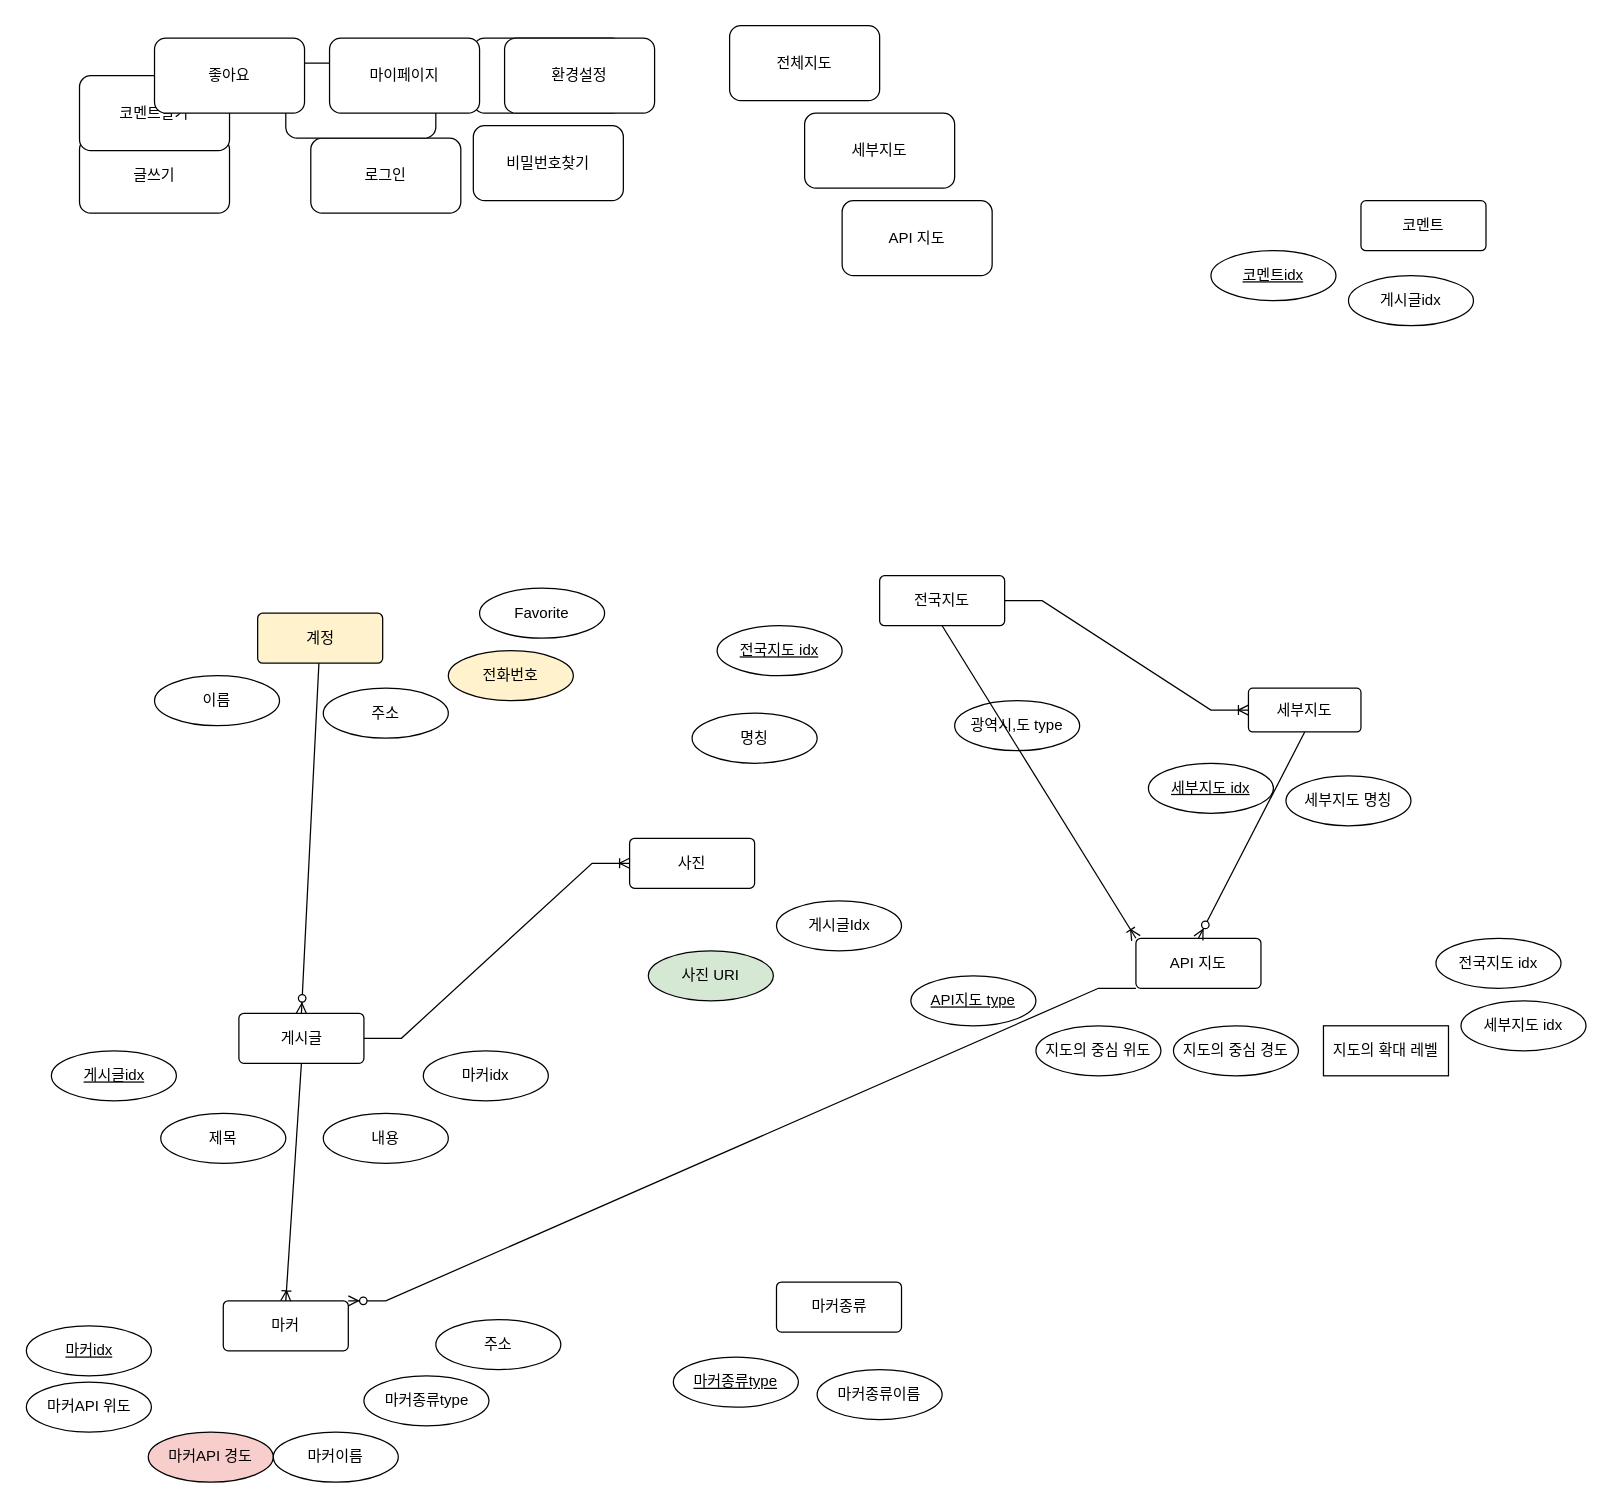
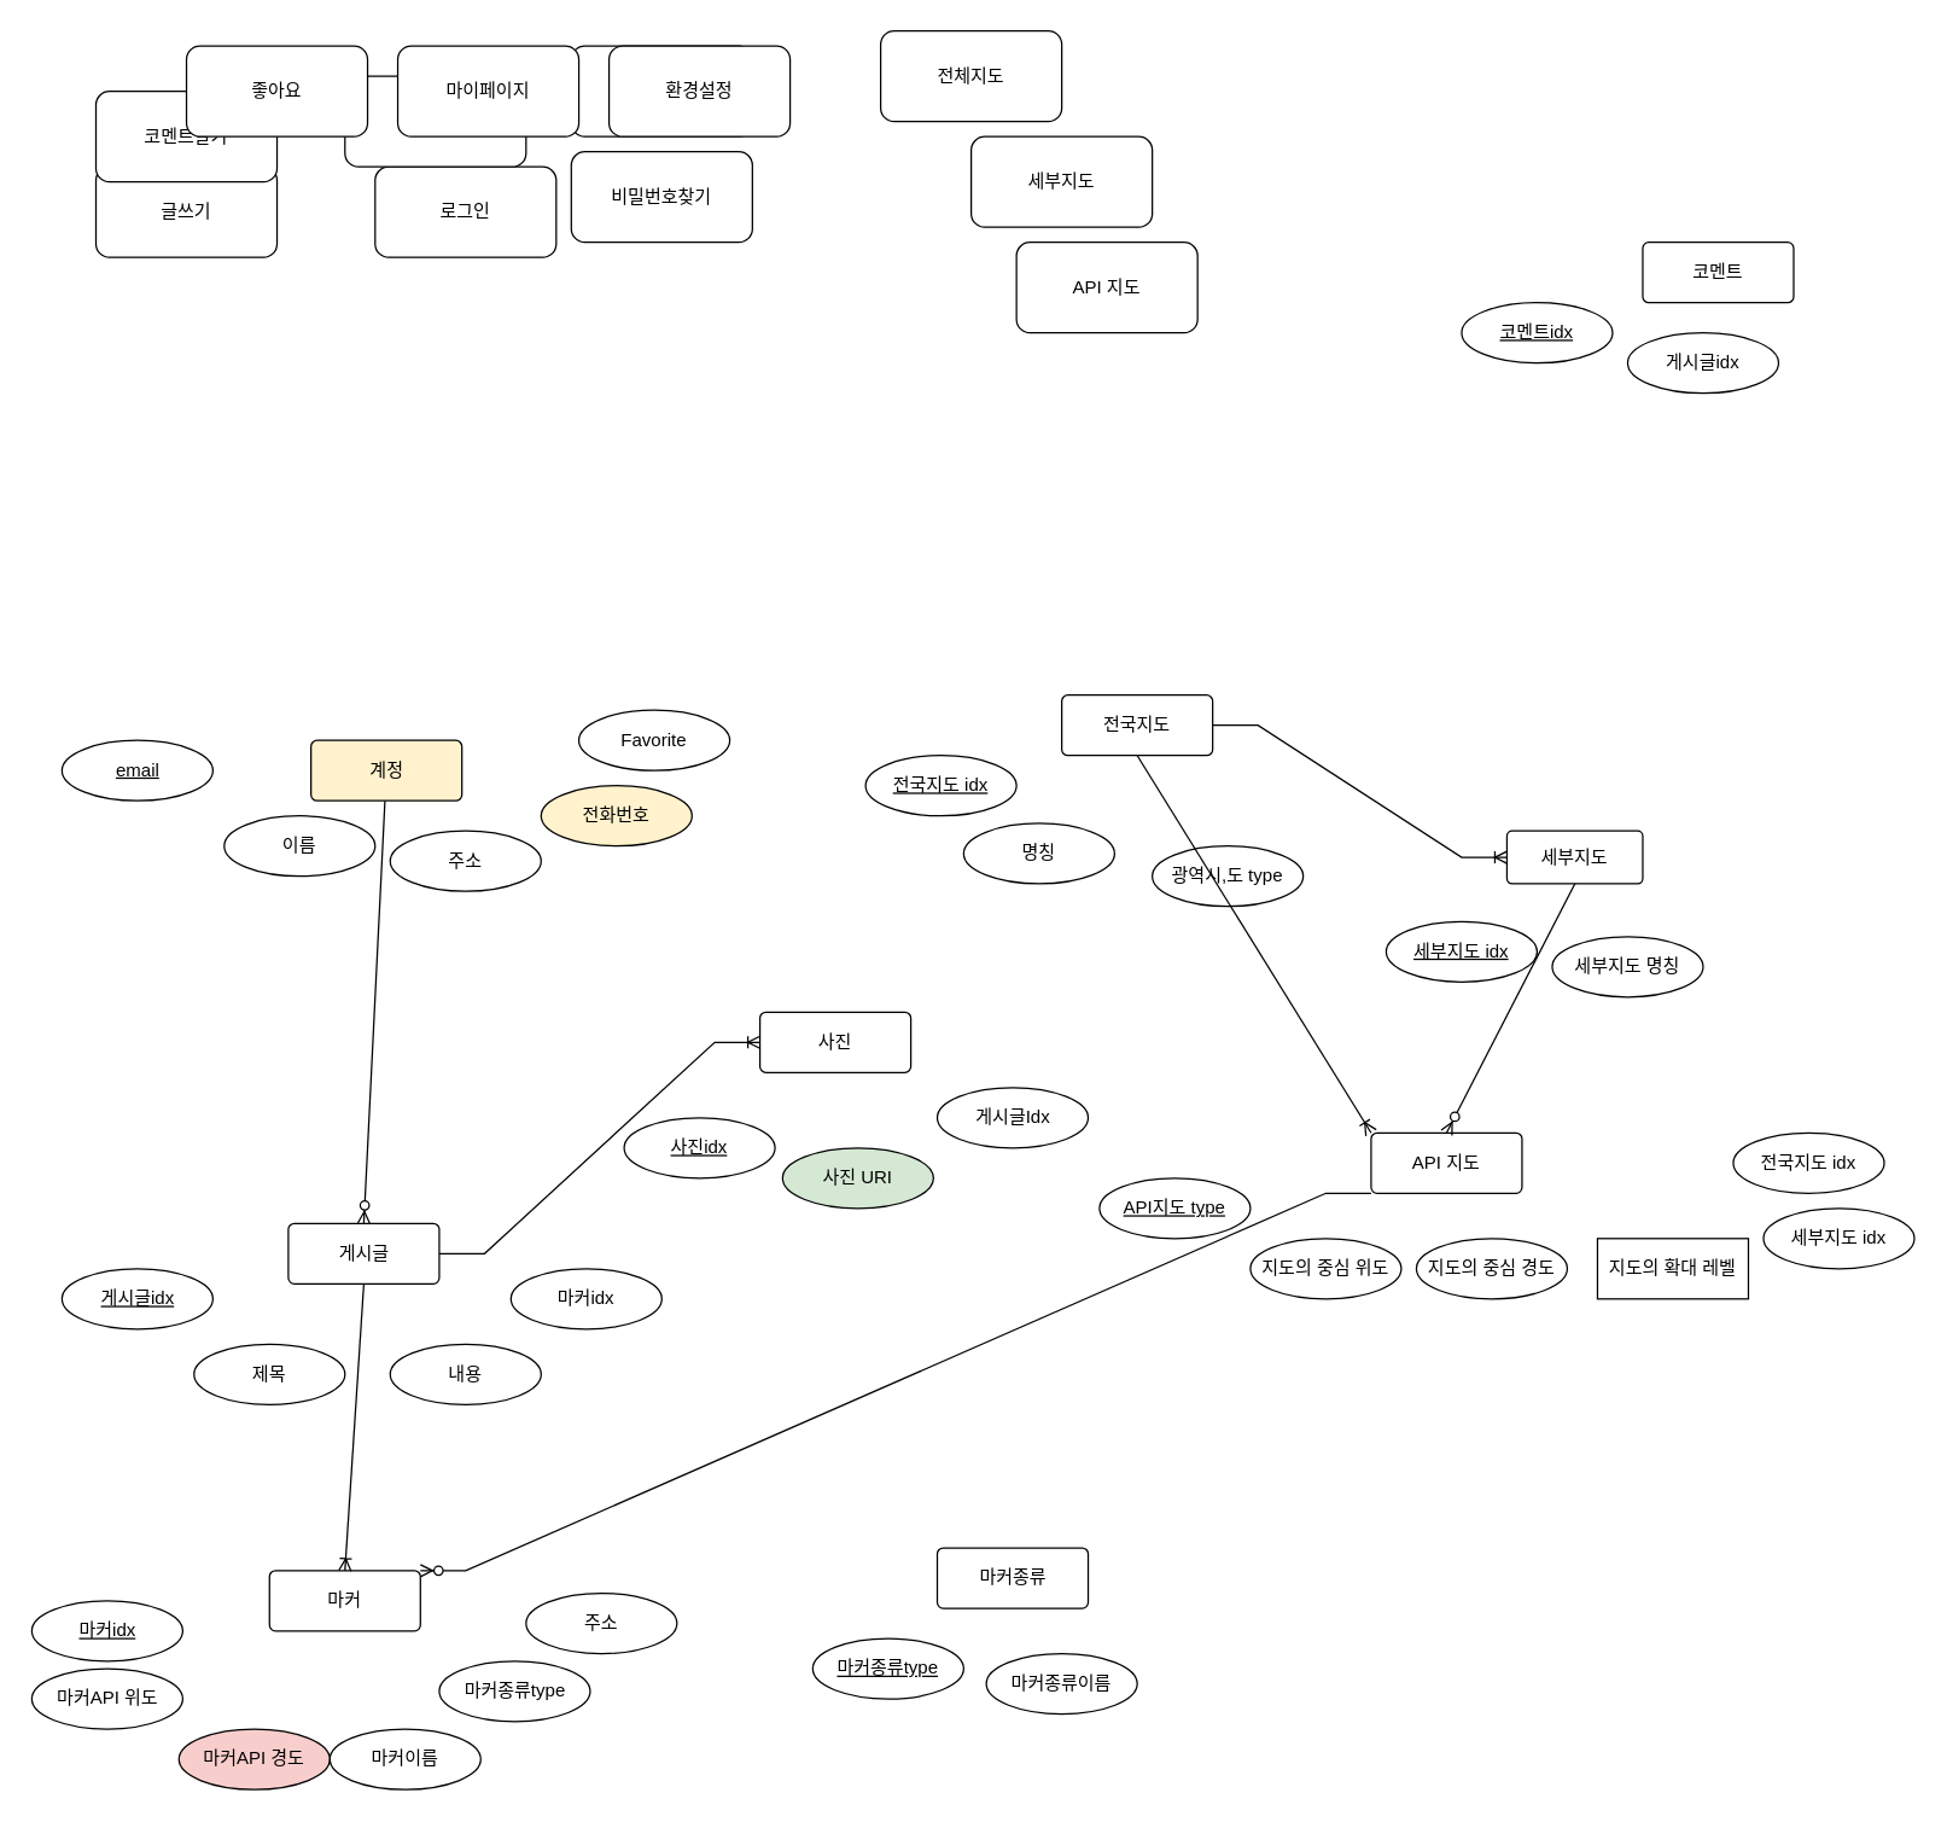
  <mxCell id="0" />
  <mxCell id="1" parent="0" />
  <mxCell id="2" value="로그인" style="rounded=1;whiteSpace=wrap;html=1;" vertex="1" parent="1"><mxGeometry x="248" y="110" width="120" height="60" as="geometry" /></mxCell>
  <mxCell id="3" value="회원가입" style="rounded=1;whiteSpace=wrap;html=1;" vertex="1" parent="1"><mxGeometry x="228" y="50" width="120" height="60" as="geometry" /></mxCell>
  <mxCell id="4" value="계정찾기" style="rounded=1;whiteSpace=wrap;html=1;" vertex="1" parent="1"><mxGeometry x="378" y="30" width="120" height="60" as="geometry" /></mxCell>
  <mxCell id="5" value="비밀번호찾기" style="rounded=1;whiteSpace=wrap;html=1;" vertex="1" parent="1"><mxGeometry x="378" y="100" width="120" height="60" as="geometry" /></mxCell>
  <mxCell id="6" value="글쓰기" style="rounded=1;whiteSpace=wrap;html=1;" vertex="1" parent="1"><mxGeometry x="63" y="110" width="120" height="60" as="geometry" /></mxCell>
  <mxCell id="7" value="코멘트달기" style="rounded=1;whiteSpace=wrap;html=1;" vertex="1" parent="1"><mxGeometry x="63" y="60" width="120" height="60" as="geometry" /></mxCell>
  <mxCell id="8" value="환경설정" style="rounded=1;whiteSpace=wrap;html=1;" vertex="1" parent="1"><mxGeometry x="403" y="30" width="120" height="60" as="geometry" /></mxCell>
  <mxCell id="9" value="마이페이지" style="rounded=1;whiteSpace=wrap;html=1;" vertex="1" parent="1"><mxGeometry x="263" y="30" width="120" height="60" as="geometry" /></mxCell>
  <mxCell id="10" value="좋아요" style="rounded=1;whiteSpace=wrap;html=1;" vertex="1" parent="1"><mxGeometry x="123" y="30" width="120" height="60" as="geometry" /></mxCell>
  <mxCell id="11" value="전체지도" style="rounded=1;whiteSpace=wrap;html=1;" vertex="1" parent="1"><mxGeometry x="583" width="120" height="60" as="geometry" y="20" /></mxCell>
  <mxCell id="12" value="세부지도" style="rounded=1;whiteSpace=wrap;html=1;" vertex="1" parent="1"><mxGeometry x="643" y="90" width="120" height="60" as="geometry" /></mxCell>
  <mxCell id="13" value="API 지도" style="rounded=1;whiteSpace=wrap;html=1;" vertex="1" parent="1"><mxGeometry x="673" y="160" width="120" height="60" as="geometry" /></mxCell>
+ <mxCell id="14" value="email" style="ellipse;whiteSpace=wrap;html=1;align=center;fontStyle=4;" vertex="1" parent="1"><mxGeometry x="40.5" y="490" width="100" height="40" as="geometry" /></mxCell>
  <mxCell id="15" value="계정" style="rounded=1;arcSize=10;whiteSpace=wrap;html=1;align=center;fillColor=#fff2cc;" vertex="1" parent="1"><mxGeometry x="205.5" y="490" width="100" height="40" as="geometry" /></mxCell>
- <mxCell id="16" value="이름" style="ellipse;whiteSpace=wrap;html=1;align=center;" vertex="1" parent="1"><mxGeometry x="123" y="540" width="100" height="40" as="geometry" /></mxCell>
+ <mxCell id="16" value="이름" style="ellipse;whiteSpace=wrap;html=1;align=center;" vertex="1" parent="1"><mxGeometry x="148" y="540" width="100" height="40" as="geometry" /></mxCell>
  <mxCell id="17" value="전화번호" style="ellipse;whiteSpace=wrap;html=1;align=center;fillColor=#fff2cc;" vertex="1" parent="1"><mxGeometry x="358" y="520" width="100" height="40" as="geometry" /></mxCell>
  <mxCell id="18" value="주소" style="ellipse;whiteSpace=wrap;html=1;align=center;" vertex="1" parent="1"><mxGeometry x="258" y="550" width="100" height="40" as="geometry" /></mxCell>
  <mxCell id="19" value="Favorite" style="ellipse;whiteSpace=wrap;html=1;align=center;" vertex="1" parent="1"><mxGeometry x="383" y="470" width="100" height="40" as="geometry" /></mxCell>
  <mxCell id="20" value="마커" style="rounded=1;arcSize=10;whiteSpace=wrap;html=1;align=center;" vertex="1" parent="1"><mxGeometry x="178" y="1040" width="100" height="40" as="geometry" /></mxCell>
  <mxCell id="21" value="세부지도" style="rounded=1;arcSize=10;whiteSpace=wrap;html=1;align=center;" vertex="1" parent="1"><mxGeometry x="998" y="550" width="90" height="35" as="geometry" /></mxCell>
  <mxCell id="22" value="전국지도 idx" style="ellipse;whiteSpace=wrap;html=1;align=center;fontStyle=4;" vertex="1" parent="1"><mxGeometry x="573" y="500" width="100" height="40" as="geometry" /></mxCell>
  <mxCell id="23" value="사진 URI" style="ellipse;whiteSpace=wrap;html=1;align=center;fillColor=#d5e8d4;" vertex="1" parent="1"><mxGeometry x="518" y="760" width="100" height="40" as="geometry" /></mxCell>
  <mxCell id="24" value="마커API 경도" style="ellipse;whiteSpace=wrap;html=1;align=center;fillColor=#f8cecc;" vertex="1" parent="1"><mxGeometry x="118" y="1145" width="100" height="40" as="geometry" /></mxCell>
  <mxCell id="25" value="마커API 위도" style="ellipse;whiteSpace=wrap;html=1;align=center;" vertex="1" parent="1"><mxGeometry x="20.5" y="1105" width="100" height="40" as="geometry" /></mxCell>
  <mxCell id="26" value="마커idx" style="ellipse;whiteSpace=wrap;html=1;align=center;fontStyle=4;" vertex="1" parent="1"><mxGeometry x="20.5" y="1060" width="100" height="40" as="geometry" /></mxCell>
  <mxCell id="27" value="사진" style="rounded=1;arcSize=10;whiteSpace=wrap;html=1;align=center;" vertex="1" parent="1"><mxGeometry x="503" y="670" width="100" height="40" as="geometry" /></mxCell>
+ <mxCell id="28" value="사진idx" style="ellipse;whiteSpace=wrap;html=1;align=center;fontStyle=4;" vertex="1" parent="1"><mxGeometry x="413" y="740" width="100" height="40" as="geometry" /></mxCell>
  <mxCell id="29" value="게시글" style="rounded=1;arcSize=10;whiteSpace=wrap;html=1;align=center;" vertex="1" parent="1"><mxGeometry x="190.5" y="810" width="100" height="40" as="geometry" /></mxCell>
  <mxCell id="30" value="게시글idx" style="ellipse;whiteSpace=wrap;html=1;align=center;fontStyle=4;" vertex="1" parent="1"><mxGeometry x="40.5" y="840" width="100" height="40" as="geometry" /></mxCell>
  <mxCell id="31" value="게시글Idx" style="ellipse;whiteSpace=wrap;html=1;align=center;" vertex="1" parent="1"><mxGeometry x="620.5" y="720" width="100" height="40" as="geometry" /></mxCell>
  <mxCell id="32" value="코멘트" style="rounded=1;arcSize=10;whiteSpace=wrap;html=1;align=center;" vertex="1" parent="1"><mxGeometry x="1088" y="160" width="100" height="40" as="geometry" /></mxCell>
  <mxCell id="33" value="코멘트idx" style="ellipse;whiteSpace=wrap;html=1;align=center;fontStyle=4;" vertex="1" parent="1"><mxGeometry x="968" y="200" width="100" height="40" as="geometry" /></mxCell>
  <mxCell id="34" value="게시글idx" style="ellipse;whiteSpace=wrap;html=1;align=center;" vertex="1" parent="1"><mxGeometry x="1078" y="220" width="100" height="40" as="geometry" /></mxCell>
  <mxCell id="35" value="제목" style="ellipse;whiteSpace=wrap;html=1;align=center;" vertex="1" parent="1"><mxGeometry x="128" y="890" width="100" height="40" as="geometry" /></mxCell>
  <mxCell id="36" value="내용" style="ellipse;whiteSpace=wrap;html=1;align=center;" vertex="1" parent="1"><mxGeometry x="258" y="890" width="100" height="40" as="geometry" /></mxCell>
  <mxCell id="37" value="마커idx" style="ellipse;whiteSpace=wrap;html=1;align=center;" vertex="1" parent="1"><mxGeometry x="338" y="840" width="100" height="40" as="geometry" /></mxCell>
  <mxCell id="38" value="마커이름" style="ellipse;whiteSpace=wrap;html=1;align=center;" vertex="1" parent="1"><mxGeometry x="218" y="1145" width="100" height="40" as="geometry" /></mxCell>
  <mxCell id="39" value="마커종류type" style="ellipse;whiteSpace=wrap;html=1;align=center;" vertex="1" parent="1"><mxGeometry x="290.5" y="1100" width="100" height="40" as="geometry" /></mxCell>
  <mxCell id="40" value="마커종류" style="rounded=1;arcSize=10;whiteSpace=wrap;html=1;align=center;" vertex="1" parent="1"><mxGeometry x="620.5" y="1025" width="100" height="40" as="geometry" /></mxCell>
  <mxCell id="41" value="마커종류type" style="ellipse;whiteSpace=wrap;html=1;align=center;fontStyle=4;" vertex="1" parent="1"><mxGeometry x="538" y="1085" width="100" height="40" as="geometry" /></mxCell>
  <mxCell id="42" value="마커종류이름" style="ellipse;whiteSpace=wrap;html=1;align=center;" vertex="1" parent="1"><mxGeometry x="653" y="1095" width="100" height="40" as="geometry" /></mxCell>
  <mxCell id="43" value="" style="fontSize=12;html=1;endArrow=ERzeroToMany;endFill=1;rounded=0;entryX=0.5;entryY=0;entryDx=0;entryDy=0;" edge="1" parent="1" source="15" target="29"><mxGeometry width="100" height="100" relative="1" as="geometry"><mxPoint x="273" y="750" as="sourcePoint" /><mxPoint x="373" y="650" as="targetPoint" /></mxGeometry></mxCell>
  <mxCell id="44" value="" style="fontSize=12;html=1;endArrow=ERoneToMany;rounded=0;exitX=0.5;exitY=1;exitDx=0;exitDy=0;entryX=0.5;entryY=0;entryDx=0;entryDy=0;" edge="1" parent="1" source="29" target="20"><mxGeometry width="100" height="100" relative="1" as="geometry"><mxPoint x="383" y="810" as="sourcePoint" /><mxPoint x="483" y="710" as="targetPoint" /></mxGeometry></mxCell>
  <mxCell id="45" value="" style="edgeStyle=entityRelationEdgeStyle;fontSize=12;html=1;endArrow=ERoneToMany;rounded=0;exitX=1;exitY=0.5;exitDx=0;exitDy=0;entryX=0;entryY=0.5;entryDx=0;entryDy=0;" edge="1" parent="1" source="29" target="27"><mxGeometry width="100" height="100" relative="1" as="geometry"><mxPoint x="658" y="730" as="sourcePoint" /><mxPoint x="758" y="630" as="targetPoint" /></mxGeometry></mxCell>
  <mxCell id="46" value="API 지도" style="rounded=1;arcSize=10;whiteSpace=wrap;html=1;align=center;" vertex="1" parent="1"><mxGeometry x="908" y="750" width="100" height="40" as="geometry" /></mxCell>
  <mxCell id="47" value="주소" style="ellipse;whiteSpace=wrap;html=1;align=center;" vertex="1" parent="1"><mxGeometry x="348" y="1055" width="100" height="40" as="geometry" /></mxCell>
  <mxCell id="48" value="" style="edgeStyle=entityRelationEdgeStyle;fontSize=12;html=1;endArrow=ERzeroToMany;endFill=1;rounded=0;entryX=1;entryY=0;entryDx=0;entryDy=0;exitX=0;exitY=1;exitDx=0;exitDy=0;" edge="1" parent="1" source="46" target="20"><mxGeometry width="100" height="100" relative="1" as="geometry"><mxPoint x="658" y="930" as="sourcePoint" /><mxPoint x="758" y="830" as="targetPoint" /></mxGeometry></mxCell>
  <mxCell id="49" value="지도의 중심 위도" style="ellipse;whiteSpace=wrap;html=1;align=center;" vertex="1" parent="1"><mxGeometry x="828" y="820" width="100" height="40" as="geometry" /></mxCell>
  <mxCell id="50" value="지도의 중심 경도" style="ellipse;whiteSpace=wrap;html=1;align=center;" vertex="1" parent="1"><mxGeometry x="938" y="820" width="100" height="40" as="geometry" /></mxCell>
  <mxCell id="51" value="지도의 확대 레벨" style="whiteSpace=wrap;html=1;align=center;rounded=0;" vertex="1" parent="1"><mxGeometry x="1058" y="820" width="100" height="40" as="geometry" /></mxCell>
  <mxCell id="52" value="세부지도 idx" style="ellipse;whiteSpace=wrap;html=1;align=center;fontStyle=4;" vertex="1" parent="1"><mxGeometry x="918" y="610" width="100" height="40" as="geometry" /></mxCell>
  <mxCell id="53" value="전국지도" style="rounded=1;arcSize=10;whiteSpace=wrap;html=1;align=center;" vertex="1" parent="1"><mxGeometry x="703" y="460" width="100" height="40" as="geometry" /></mxCell>
- <mxCell id="54" value="명칭" style="ellipse;whiteSpace=wrap;html=1;align=center;" vertex="1" parent="1"><mxGeometry x="553" y="570" width="100" height="40" as="geometry" /></mxCell>
+ <mxCell id="54" value="명칭" style="ellipse;whiteSpace=wrap;html=1;align=center;" vertex="1" parent="1"><mxGeometry x="638" y="545" width="100" height="40" as="geometry" /></mxCell>
  <mxCell id="55" value="광역시,도 type" style="ellipse;whiteSpace=wrap;html=1;align=center;" vertex="1" parent="1"><mxGeometry x="763" y="560" width="100" height="40" as="geometry" /></mxCell>
  <mxCell id="56" value="" style="edgeStyle=entityRelationEdgeStyle;fontSize=12;html=1;endArrow=ERoneToMany;rounded=0;exitX=1;exitY=0.5;exitDx=0;exitDy=0;entryX=0;entryY=0.5;entryDx=0;entryDy=0;" edge="1" parent="1" source="53" target="21"><mxGeometry width="100" height="100" relative="1" as="geometry"><mxPoint x="658" y="830" as="sourcePoint" /><mxPoint x="758" y="730" as="targetPoint" /></mxGeometry></mxCell>
  <mxCell id="57" value="세부지도 명칭" style="ellipse;whiteSpace=wrap;html=1;align=center;" vertex="1" parent="1"><mxGeometry x="1028" y="620" width="100" height="40" as="geometry" /></mxCell>
  <mxCell id="58" value="세부지도 idx" style="ellipse;whiteSpace=wrap;html=1;align=center;" vertex="1" parent="1"><mxGeometry x="1168" y="800" width="100" height="40" as="geometry" /></mxCell>
  <mxCell id="59" value="전국지도 idx" style="ellipse;whiteSpace=wrap;html=1;align=center;" vertex="1" parent="1"><mxGeometry x="1148" y="750" width="100" height="40" as="geometry" /></mxCell>
  <mxCell id="60" value="API지도 type" style="ellipse;whiteSpace=wrap;html=1;align=center;fontStyle=4;" vertex="1" parent="1"><mxGeometry x="728" y="780" width="100" height="40" as="geometry" /></mxCell>
  <mxCell id="61" value="" style="fontSize=12;html=1;endArrow=ERoneToMany;rounded=0;entryX=0;entryY=0;entryDx=0;entryDy=0;exitX=0.5;exitY=1;exitDx=0;exitDy=0;" edge="1" parent="1" source="53" target="46"><mxGeometry width="100" height="100" relative="1" as="geometry"><mxPoint x="658" y="830" as="sourcePoint" /><mxPoint x="758" y="730" as="targetPoint" /></mxGeometry></mxCell>
  <mxCell id="62" value="" style="fontSize=12;html=1;endArrow=ERzeroToMany;endFill=1;rounded=0;entryX=0.5;entryY=0;entryDx=0;entryDy=0;exitX=0.5;exitY=1;exitDx=0;exitDy=0;" edge="1" parent="1" source="21" target="46"><mxGeometry width="100" height="100" relative="1" as="geometry"><mxPoint x="658" y="830" as="sourcePoint" /><mxPoint x="758" y="730" as="targetPoint" /></mxGeometry></mxCell>
